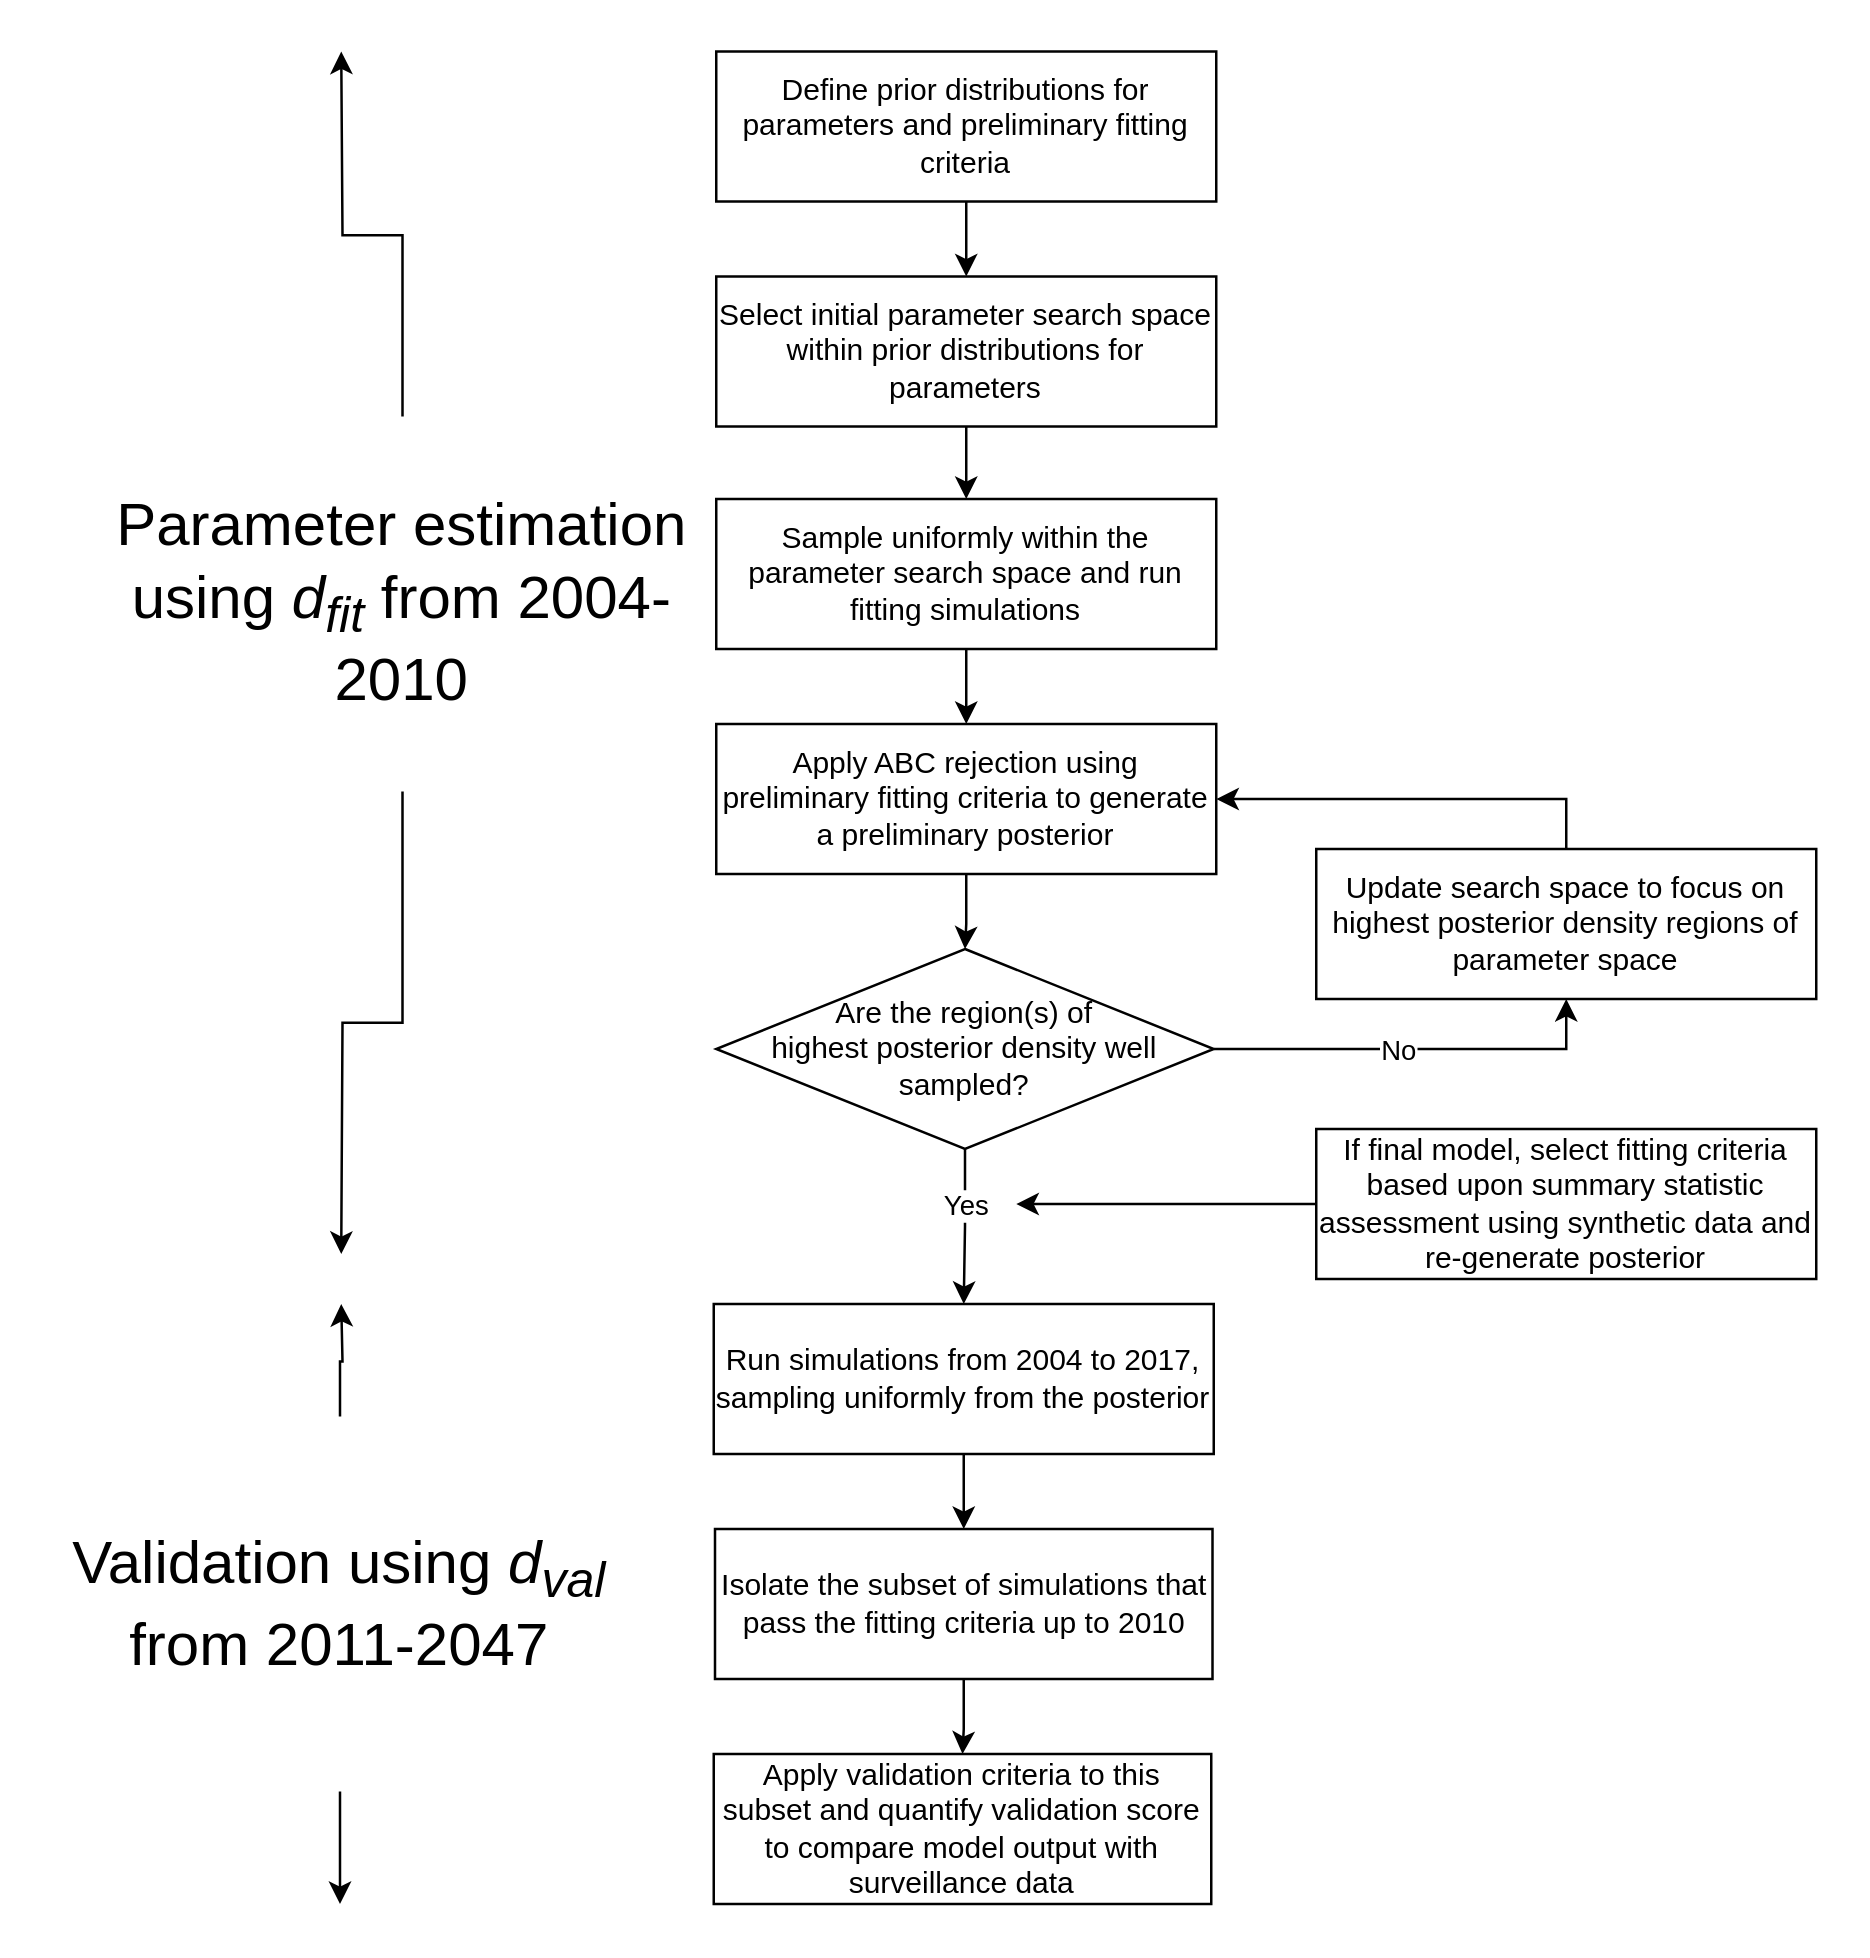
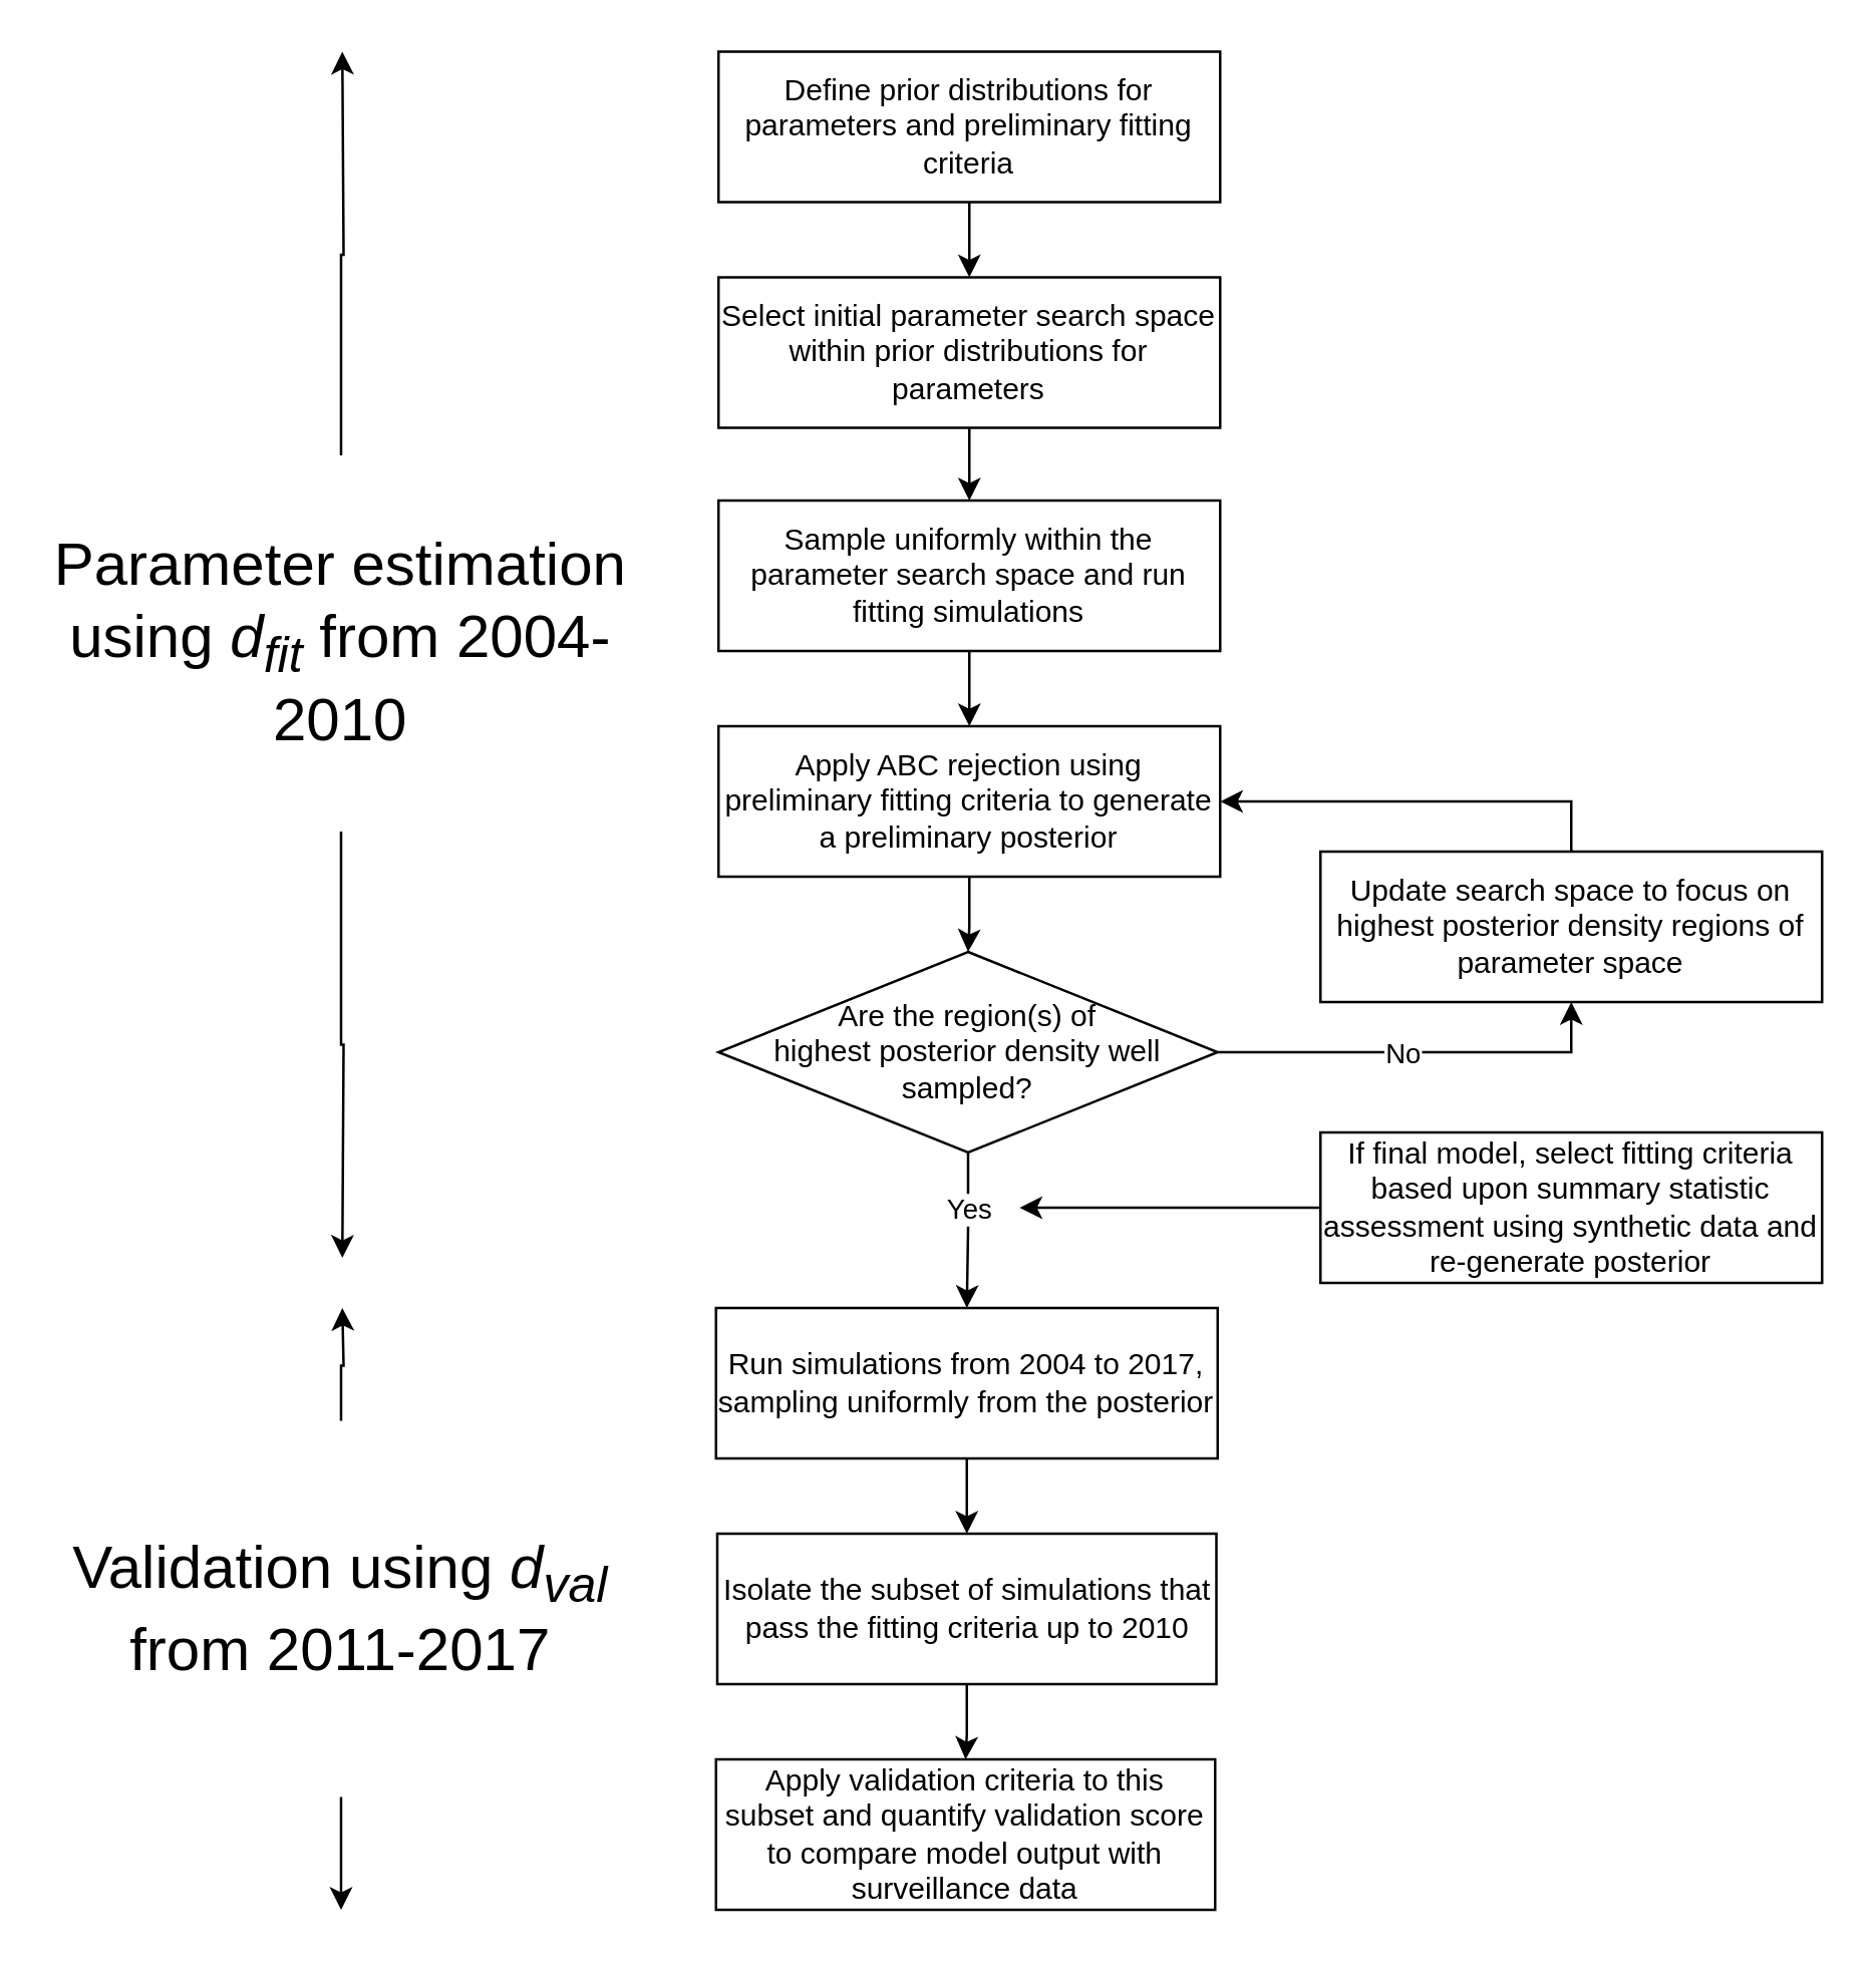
  <mxCell id="0" />
  <mxCell id="1" parent="0" />
  <mxCell id="2" value="" style="edgeStyle=orthogonalEdgeStyle;rounded=0;orthogonalLoop=1;jettySize=auto;html=1;" parent="1" source="3" target="5" edge="1"><mxGeometry relative="1" as="geometry" /></mxCell>
  <mxCell id="3" value="Define prior distributions for parameters and preliminary fitting criteria" style="rounded=0;whiteSpace=wrap;html=1;" parent="1" vertex="1"><mxGeometry x="286" y="20" width="200" height="60" as="geometry" /></mxCell>
  <mxCell id="4" value="" style="edgeStyle=orthogonalEdgeStyle;rounded=0;orthogonalLoop=1;jettySize=auto;html=1;" parent="1" source="5" target="7" edge="1"><mxGeometry relative="1" as="geometry" /></mxCell>
  <mxCell id="5" value="Select initial parameter search space within prior distributions for parameters" style="rounded=0;whiteSpace=wrap;html=1;" parent="1" vertex="1"><mxGeometry x="286" y="110" width="200" height="60" as="geometry" /></mxCell>
  <mxCell id="6" value="" style="edgeStyle=orthogonalEdgeStyle;rounded=0;orthogonalLoop=1;jettySize=auto;html=1;" parent="1" source="7" target="9" edge="1"><mxGeometry relative="1" as="geometry" /></mxCell>
  <mxCell id="7" value="Sample uniformly within the parameter search space and run fitting simulations" style="rounded=0;whiteSpace=wrap;html=1;" parent="1" vertex="1"><mxGeometry x="286" y="199" width="200" height="60" as="geometry" /></mxCell>
  <mxCell id="8" value="" style="edgeStyle=orthogonalEdgeStyle;rounded=0;orthogonalLoop=1;jettySize=auto;html=1;" parent="1" source="9" target="29" edge="1"><mxGeometry relative="1" as="geometry" /></mxCell>
  <mxCell id="9" value="Apply ABC rejection using preliminary fitting criteria to generate a preliminary posterior" style="rounded=0;whiteSpace=wrap;html=1;" parent="1" vertex="1"><mxGeometry x="286" y="289" width="200" height="60" as="geometry" /></mxCell>
  <mxCell id="10" style="edgeStyle=orthogonalEdgeStyle;rounded=0;orthogonalLoop=1;jettySize=auto;html=1;entryX=1;entryY=0.5;entryDx=0;entryDy=0;" parent="1" source="11" target="9" edge="1"><mxGeometry relative="1" as="geometry"><Array as="points"><mxPoint x="626" y="319" /></Array></mxGeometry></mxCell>
  <mxCell id="11" value="&lt;span&gt;Update search space to focus on highest posterior density regions of parameter space&lt;/span&gt;" style="rounded=0;whiteSpace=wrap;html=1;" parent="1" vertex="1"><mxGeometry x="526" y="339" width="200" height="60" as="geometry" /></mxCell>
  <mxCell id="12" style="edgeStyle=orthogonalEdgeStyle;rounded=0;orthogonalLoop=1;jettySize=auto;html=1;" parent="1" source="14" edge="1"><mxGeometry relative="1" as="geometry"><mxPoint x="136" y="20" as="targetPoint" /></mxGeometry></mxCell>
  <mxCell id="13" style="edgeStyle=orthogonalEdgeStyle;rounded=0;orthogonalLoop=1;jettySize=auto;html=1;" edge="1" parent="1" source="14"><mxGeometry relative="1" as="geometry"><mxPoint x="136" y="501" as="targetPoint" /></mxGeometry></mxCell>
- <mxCell id="14" value="&lt;font style=&quot;font-size: 24px&quot;&gt;Parameter estimation using &lt;i&gt;d&lt;sub&gt;fit&lt;/sub&gt;&lt;/i&gt; from 2004-2010&lt;/font&gt;" style="text;html=1;strokeColor=none;fillColor=none;align=center;verticalAlign=middle;whiteSpace=wrap;rounded=0;" parent="1" vertex="1"><mxGeometry x="45" y="166" width="231" height="150" as="geometry" /></mxCell>
+ <mxCell id="14" value="&lt;font style=&quot;font-size: 24px&quot;&gt;Parameter estimation using &lt;i&gt;d&lt;sub&gt;fit&lt;/sub&gt;&lt;/i&gt; from 2004-2010&lt;/font&gt;" style="text;html=1;strokeColor=none;fillColor=none;align=center;verticalAlign=middle;whiteSpace=wrap;rounded=0;" parent="1" vertex="1"><mxGeometry x="20" y="181" width="231" height="150" as="geometry" /></mxCell>
  <mxCell id="15" value="" style="edgeStyle=orthogonalEdgeStyle;rounded=0;orthogonalLoop=1;jettySize=auto;html=1;fontSize=12;endArrow=classic;endFill=1;" parent="1" source="16" target="18" edge="1"><mxGeometry relative="1" as="geometry" /></mxCell>
  <mxCell id="16" value="Run simulations from 2004 to 2017, sampling uniformly from the posterior" style="rounded=0;whiteSpace=wrap;html=1;" parent="1" vertex="1"><mxGeometry x="285" y="521" width="200" height="60" as="geometry" /></mxCell>
  <mxCell id="17" value="" style="edgeStyle=orthogonalEdgeStyle;rounded=0;orthogonalLoop=1;jettySize=auto;html=1;fontSize=12;endArrow=classic;endFill=1;" parent="1" source="18" target="19" edge="1"><mxGeometry relative="1" as="geometry" /></mxCell>
  <mxCell id="18" value="Isolate the subset of simulations that pass the fitting criteria up to 2010" style="rounded=0;whiteSpace=wrap;html=1;fontSize=12;" parent="1" vertex="1"><mxGeometry x="285.5" y="611" width="199" height="60" as="geometry" /></mxCell>
  <mxCell id="19" value="Apply validation criteria to this subset and quantify validation score to compare model output with surveillance data" style="rounded=0;whiteSpace=wrap;html=1;fontSize=12;" parent="1" vertex="1"><mxGeometry x="285" y="701" width="199" height="60" as="geometry" /></mxCell>
  <mxCell id="20" style="edgeStyle=orthogonalEdgeStyle;rounded=0;orthogonalLoop=1;jettySize=auto;html=1;" parent="1" source="22" edge="1"><mxGeometry relative="1" as="geometry"><mxPoint x="136" y="521" as="targetPoint" /></mxGeometry></mxCell>
  <mxCell id="21" style="edgeStyle=orthogonalEdgeStyle;rounded=0;orthogonalLoop=1;jettySize=auto;html=1;" edge="1" parent="1" source="22"><mxGeometry relative="1" as="geometry"><mxPoint x="135.5" y="761" as="targetPoint" /></mxGeometry></mxCell>
- <mxCell id="22" value="&lt;font style=&quot;font-size: 24px&quot;&gt;Validation using &lt;i&gt;d&lt;sub&gt;val&lt;/sub&gt;&lt;/i&gt; from 2011-2047&lt;/font&gt;" style="text;html=1;strokeColor=none;fillColor=none;align=center;verticalAlign=middle;whiteSpace=wrap;rounded=0;" parent="1" vertex="1"><mxGeometry x="20" y="566" width="231" height="150" as="geometry" /></mxCell>
+ <mxCell id="22" value="&lt;font style=&quot;font-size: 24px&quot;&gt;Validation using &lt;i&gt;d&lt;sub&gt;val&lt;/sub&gt;&lt;/i&gt; from 2011-2017&lt;/font&gt;" style="text;html=1;strokeColor=none;fillColor=none;align=center;verticalAlign=middle;whiteSpace=wrap;rounded=0;" parent="1" vertex="1"><mxGeometry x="20" y="566" width="231" height="150" as="geometry" /></mxCell>
  <mxCell id="23" style="edgeStyle=orthogonalEdgeStyle;rounded=0;orthogonalLoop=1;jettySize=auto;html=1;" edge="1" parent="1" source="24"><mxGeometry relative="1" as="geometry"><mxPoint x="406" y="481" as="targetPoint" /></mxGeometry></mxCell>
  <mxCell id="24" value="If final model, select fitting criteria based upon summary statistic assessment using synthetic data and re-generate posterior" style="rounded=0;whiteSpace=wrap;html=1;" parent="1" vertex="1"><mxGeometry x="526" y="451" width="200" height="60" as="geometry" /></mxCell>
  <mxCell id="25" style="edgeStyle=orthogonalEdgeStyle;rounded=0;orthogonalLoop=1;jettySize=auto;html=1;entryX=0.5;entryY=1;entryDx=0;entryDy=0;" parent="1" source="29" target="11" edge="1"><mxGeometry relative="1" as="geometry" /></mxCell>
  <mxCell id="26" value="No" style="edgeLabel;html=1;align=center;verticalAlign=middle;resizable=0;points=[];" parent="25" vertex="1" connectable="0"><mxGeometry x="-0.092" relative="1" as="geometry"><mxPoint as="offset" /></mxGeometry></mxCell>
  <mxCell id="27" value="" style="edgeStyle=orthogonalEdgeStyle;rounded=0;orthogonalLoop=1;jettySize=auto;html=1;entryX=0.5;entryY=0;entryDx=0;entryDy=0;" parent="1" source="29" target="16" edge="1"><mxGeometry relative="1" as="geometry"><mxPoint x="385.484" y="490.006" as="targetPoint" /></mxGeometry></mxCell>
  <mxCell id="28" value="Yes" style="edgeLabel;html=1;align=center;verticalAlign=middle;resizable=0;points=[];" parent="27" vertex="1" connectable="0"><mxGeometry x="0.209" y="1" relative="1" as="geometry"><mxPoint x="-1" y="-15" as="offset" /></mxGeometry></mxCell>
  <mxCell id="29" value="Are the region(s) of &lt;br&gt;highest posterior density well &lt;br&gt;sampled?" style="rhombus;whiteSpace=wrap;html=1;" parent="1" vertex="1"><mxGeometry x="286" y="379" width="199" height="80" as="geometry" /></mxCell>
